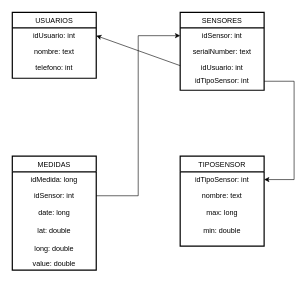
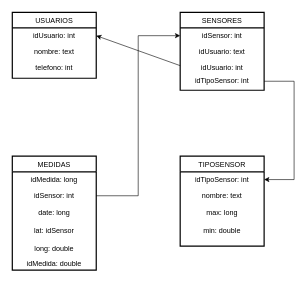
  <mxCell id="0" />
  <mxCell id="1" parent="0" />
  <mxCell id="2" value="USUARIOS" style="swimlane;fontStyle=0;childLayout=stackLayout;horizontal=1;startSize=26;fillColor=none;horizontalStack=0;resizeParent=1;resizeParentMax=0;resizeLast=0;collapsible=1;marginBottom=0;strokeWidth=2;" vertex="1" parent="1"><mxGeometry x="20" y="20" width="140" height="110" as="geometry"><mxRectangle x="80" y="80" width="90" height="26" as="alternateBounds" /></mxGeometry></mxCell>
  <mxCell id="3" value="idUsuario: int" style="text;strokeColor=none;fillColor=none;align=center;verticalAlign=top;spacingLeft=4;spacingRight=4;overflow=hidden;rotatable=0;points=[[0,0.5],[1,0.5]];portConstraint=eastwest;" vertex="1" parent="2"><mxGeometry y="26" width="140" height="26" as="geometry" /></mxCell>
  <mxCell id="4" value="nombre: text" style="text;strokeColor=none;fillColor=none;align=center;verticalAlign=top;spacingLeft=4;spacingRight=4;overflow=hidden;rotatable=0;points=[[0,0.5],[1,0.5]];portConstraint=eastwest;" vertex="1" parent="2"><mxGeometry y="52" width="140" height="26" as="geometry" /></mxCell>
  <mxCell id="5" value="telefono: int" style="text;strokeColor=none;fillColor=none;align=center;verticalAlign=top;spacingLeft=4;spacingRight=4;overflow=hidden;rotatable=0;points=[[0,0.5],[1,0.5]];portConstraint=eastwest;" vertex="1" parent="2"><mxGeometry y="78" width="140" height="32" as="geometry" /></mxCell>
  <mxCell id="6" value="SENSORES" style="swimlane;fontStyle=0;childLayout=stackLayout;horizontal=1;startSize=26;fillColor=none;horizontalStack=0;resizeParent=1;resizeParentMax=0;resizeLast=0;collapsible=1;marginBottom=0;strokeWidth=2;" vertex="1" parent="1"><mxGeometry x="300" y="20" width="140" height="130" as="geometry"><mxRectangle x="80" y="80" width="90" height="26" as="alternateBounds" /></mxGeometry></mxCell>
  <mxCell id="7" value="idSensor: int" style="text;strokeColor=none;fillColor=none;align=center;verticalAlign=top;spacingLeft=4;spacingRight=4;overflow=hidden;rotatable=0;points=[[0,0.5],[1,0.5]];portConstraint=eastwest;" vertex="1" parent="6"><mxGeometry y="26" width="140" height="26" as="geometry" /></mxCell>
- <mxCell id="8" value="serialNumber: text" style="text;strokeColor=none;fillColor=none;align=center;verticalAlign=top;spacingLeft=4;spacingRight=4;overflow=hidden;rotatable=0;points=[[0,0.5],[1,0.5]];portConstraint=eastwest;" vertex="1" parent="6"><mxGeometry y="52" width="140" height="26" as="geometry" /></mxCell>
+ <mxCell id="8" value="idUsuario: text" style="text;strokeColor=none;fillColor=none;align=center;verticalAlign=top;spacingLeft=4;spacingRight=4;overflow=hidden;rotatable=0;points=[[0,0.5],[1,0.5]];portConstraint=eastwest;" vertex="1" parent="6"><mxGeometry y="52" width="140" height="26" as="geometry" /></mxCell>
  <mxCell id="9" value="idUsuario: int" style="text;strokeColor=none;fillColor=none;align=center;verticalAlign=top;spacingLeft=4;spacingRight=4;overflow=hidden;rotatable=0;points=[[0,0.5],[1,0.5]];portConstraint=eastwest;" vertex="1" parent="6"><mxGeometry y="78" width="140" height="22" as="geometry" /></mxCell>
  <mxCell id="10" value="idTipoSensor: int" style="text;strokeColor=none;fillColor=none;align=center;verticalAlign=top;spacingLeft=4;spacingRight=4;overflow=hidden;rotatable=0;points=[[0,0.5],[1,0.5]];portConstraint=eastwest;" vertex="1" parent="6"><mxGeometry y="100" width="140" height="30" as="geometry" /></mxCell>
  <mxCell id="11" value="TIPOSENSOR" style="swimlane;fontStyle=0;childLayout=stackLayout;horizontal=1;startSize=26;fillColor=none;horizontalStack=0;resizeParent=1;resizeParentMax=0;resizeLast=0;collapsible=1;marginBottom=0;strokeWidth=2;" vertex="1" parent="1"><mxGeometry x="300" y="260" width="140" height="150" as="geometry"><mxRectangle x="80" y="80" width="90" height="26" as="alternateBounds" /></mxGeometry></mxCell>
  <mxCell id="12" value="idTipoSensor: int" style="text;strokeColor=none;fillColor=none;align=center;verticalAlign=top;spacingLeft=4;spacingRight=4;overflow=hidden;rotatable=0;points=[[0,0.5],[1,0.5]];portConstraint=eastwest;" vertex="1" parent="11"><mxGeometry y="26" width="140" height="26" as="geometry" /></mxCell>
  <mxCell id="13" value="nombre: text" style="text;strokeColor=none;fillColor=none;align=center;verticalAlign=top;spacingLeft=4;spacingRight=4;overflow=hidden;rotatable=0;points=[[0,0.5],[1,0.5]];portConstraint=eastwest;" vertex="1" parent="11"><mxGeometry y="52" width="140" height="28" as="geometry" /></mxCell>
  <mxCell id="14" value="max: long" style="text;strokeColor=none;fillColor=none;align=center;verticalAlign=top;spacingLeft=4;spacingRight=4;overflow=hidden;rotatable=0;points=[[0,0.5],[1,0.5]];portConstraint=eastwest;" vertex="1" parent="11"><mxGeometry y="80" width="140" height="30" as="geometry" /></mxCell>
  <mxCell id="15" value="min: double" style="text;strokeColor=none;fillColor=none;align=center;verticalAlign=top;spacingLeft=4;spacingRight=4;overflow=hidden;rotatable=0;points=[[0,0.5],[1,0.5]];portConstraint=eastwest;" vertex="1" parent="11"><mxGeometry y="110" width="140" height="40" as="geometry" /></mxCell>
  <mxCell id="16" value="MEDIDAS" style="swimlane;fontStyle=0;childLayout=stackLayout;horizontal=1;startSize=26;fillColor=none;horizontalStack=0;resizeParent=1;resizeParentMax=0;resizeLast=0;collapsible=1;marginBottom=0;strokeWidth=2;" vertex="1" parent="1"><mxGeometry x="20" y="260" width="140" height="190" as="geometry"><mxRectangle x="80" y="80" width="90" height="26" as="alternateBounds" /></mxGeometry></mxCell>
  <mxCell id="17" value="idMedida: long" style="text;strokeColor=none;fillColor=none;align=center;verticalAlign=top;spacingLeft=4;spacingRight=4;overflow=hidden;rotatable=0;points=[[0,0.5],[1,0.5]];portConstraint=eastwest;" vertex="1" parent="16"><mxGeometry y="26" width="140" height="26" as="geometry" /></mxCell>
  <mxCell id="18" value="idSensor: int" style="text;strokeColor=none;fillColor=none;align=center;verticalAlign=top;spacingLeft=4;spacingRight=4;overflow=hidden;rotatable=0;points=[[0,0.5],[1,0.5]];portConstraint=eastwest;" vertex="1" parent="16"><mxGeometry y="52" width="140" height="28" as="geometry" /></mxCell>
  <mxCell id="19" value="date: long" style="text;strokeColor=none;fillColor=none;align=center;verticalAlign=top;spacingLeft=4;spacingRight=4;overflow=hidden;rotatable=0;points=[[0,0.5],[1,0.5]];portConstraint=eastwest;" vertex="1" parent="16"><mxGeometry y="80" width="140" height="30" as="geometry" /></mxCell>
- <mxCell id="20" value="lat: double" style="text;strokeColor=none;fillColor=none;align=center;verticalAlign=top;spacingLeft=4;spacingRight=4;overflow=hidden;rotatable=0;points=[[0,0.5],[1,0.5]];portConstraint=eastwest;" vertex="1" parent="16"><mxGeometry y="110" width="140" height="30" as="geometry" /></mxCell>
+ <mxCell id="20" value="lat: idSensor" style="text;strokeColor=none;fillColor=none;align=center;verticalAlign=top;spacingLeft=4;spacingRight=4;overflow=hidden;rotatable=0;points=[[0,0.5],[1,0.5]];portConstraint=eastwest;" vertex="1" parent="16"><mxGeometry y="110" width="140" height="30" as="geometry" /></mxCell>
  <mxCell id="21" value="long: double" style="text;strokeColor=none;fillColor=none;align=center;verticalAlign=top;spacingLeft=4;spacingRight=4;overflow=hidden;rotatable=0;points=[[0,0.5],[1,0.5]];portConstraint=eastwest;" vertex="1" parent="16"><mxGeometry y="140" width="140" height="30" as="geometry" /></mxCell>
- <mxCell id="22" value="value: double" style="text;html=1;strokeColor=none;fillColor=none;align=center;verticalAlign=middle;whiteSpace=wrap;rounded=0;" vertex="1" parent="16"><mxGeometry y="170" width="140" height="20" as="geometry" /></mxCell>
+ <mxCell id="22" value="idMedida: double" style="text;html=1;strokeColor=none;fillColor=none;align=center;verticalAlign=middle;whiteSpace=wrap;rounded=0;" vertex="1" parent="16"><mxGeometry y="170" width="140" height="20" as="geometry" /></mxCell>
  <mxCell id="23" style="edgeStyle=orthogonalEdgeStyle;rounded=0;orthogonalLoop=1;jettySize=auto;html=1;entryX=0;entryY=0.5;entryDx=0;entryDy=0;exitX=1;exitY=0.5;exitDx=0;exitDy=0;" edge="1" parent="1" source="18" target="7"><mxGeometry relative="1" as="geometry" /></mxCell>
  <mxCell id="24" style="edgeStyle=orthogonalEdgeStyle;rounded=0;orthogonalLoop=1;jettySize=auto;html=1;entryX=1;entryY=0.5;entryDx=0;entryDy=0;" edge="1" parent="1" source="10" target="12"><mxGeometry relative="1" as="geometry"><Array as="points"><mxPoint x="490" y="135" /><mxPoint x="490" y="299" /></Array></mxGeometry></mxCell>
  <mxCell id="25" value="" style="endArrow=classic;html=1;exitX=0;exitY=0.5;exitDx=0;exitDy=0;entryX=1;entryY=0.5;entryDx=0;entryDy=0;" edge="1" parent="1" source="9" target="3"><mxGeometry width="50" height="50" relative="1" as="geometry"><mxPoint x="170" y="160" as="sourcePoint" /><mxPoint x="220" y="110" as="targetPoint" /></mxGeometry></mxCell>
